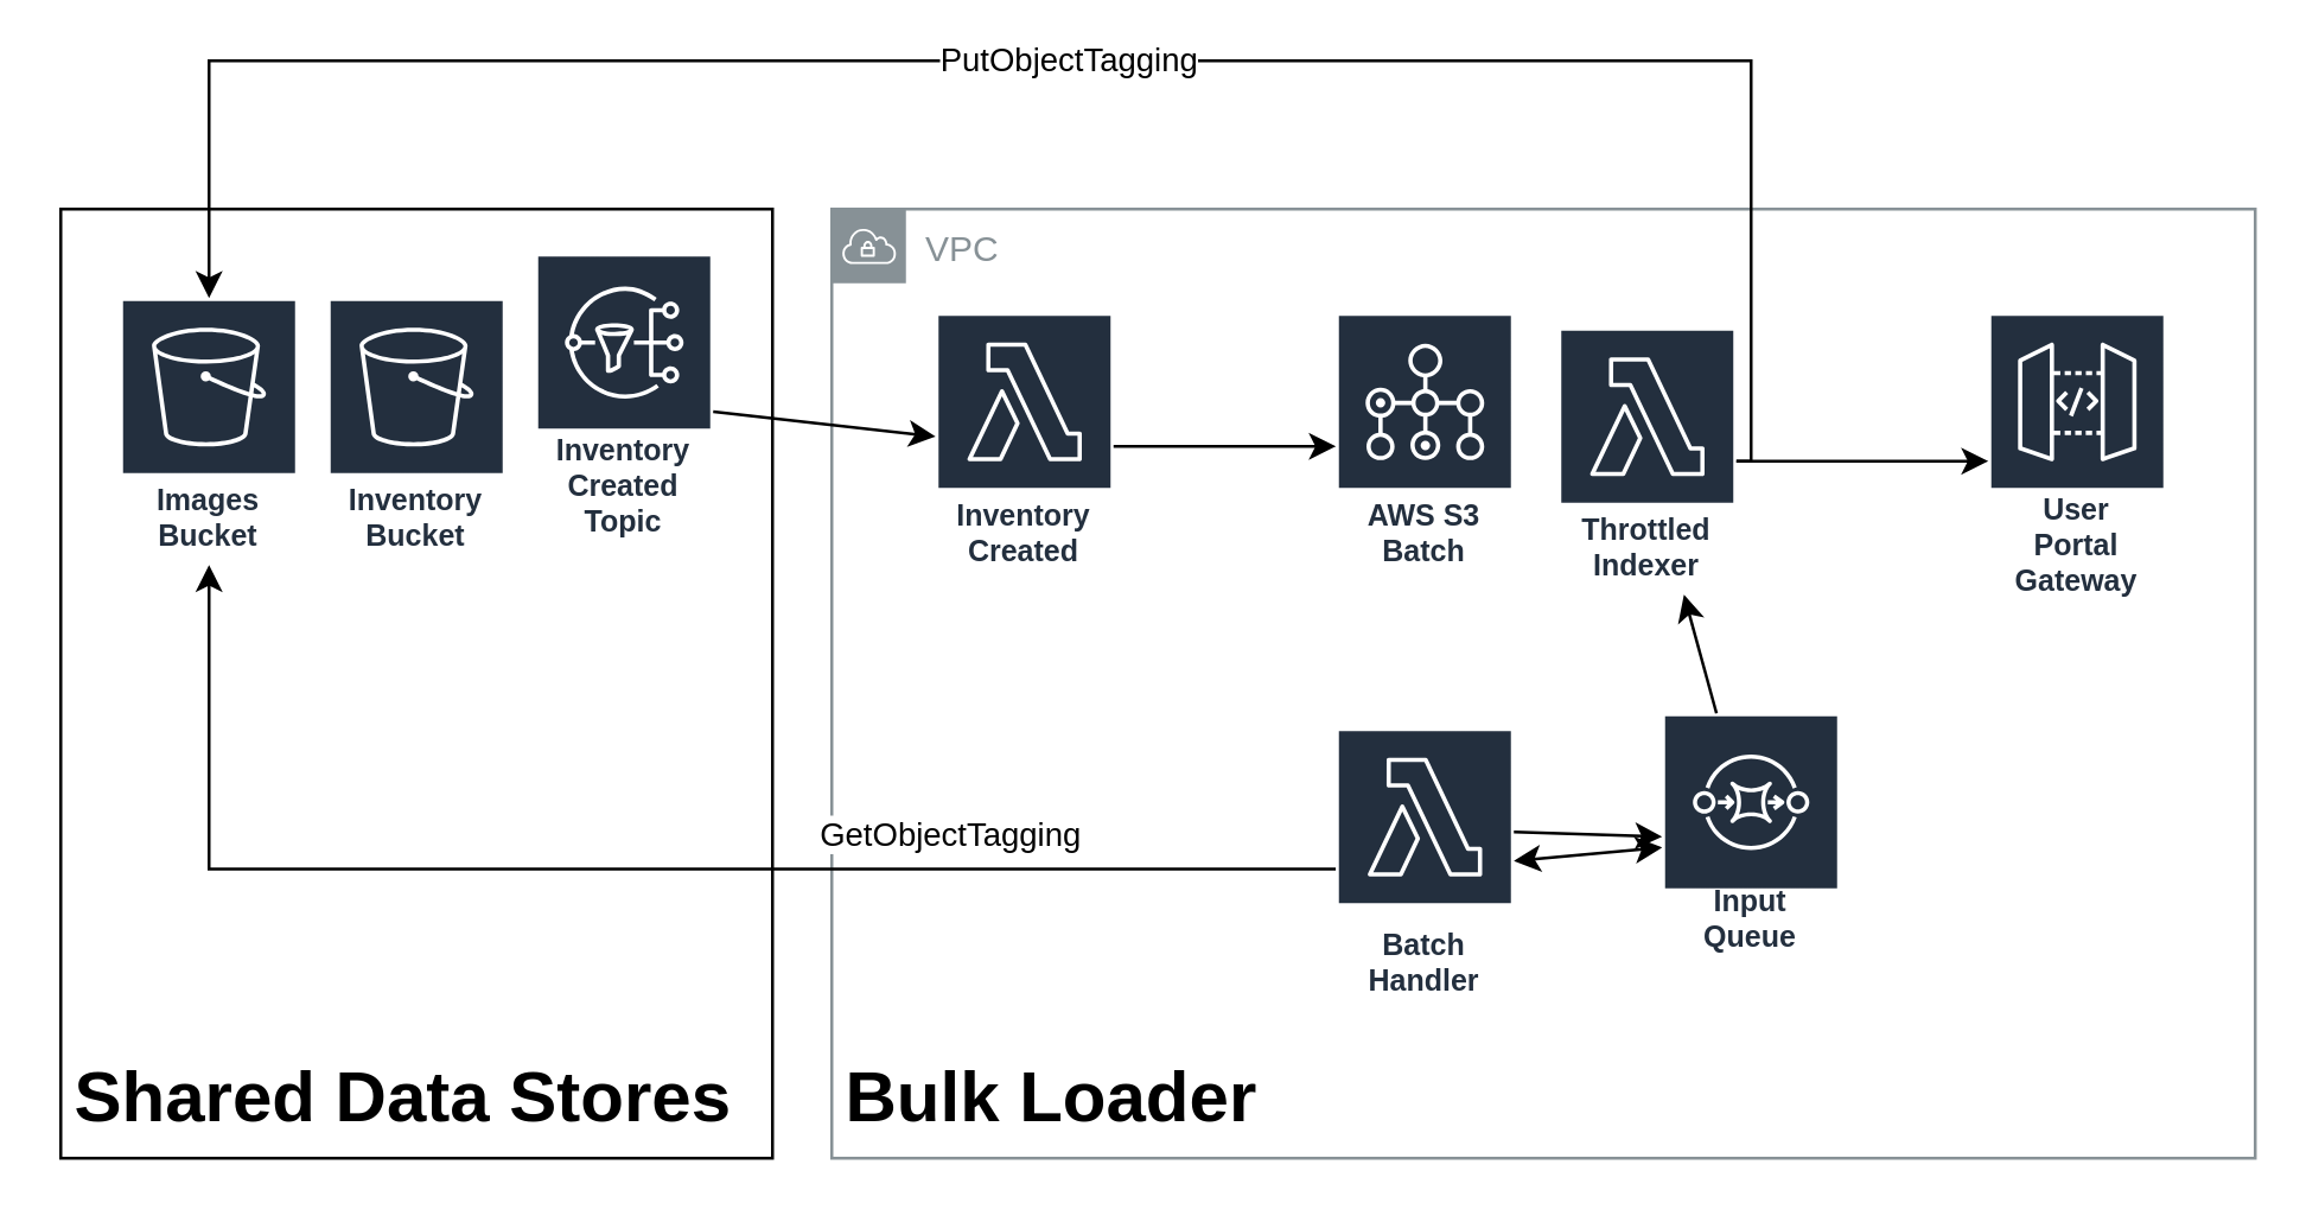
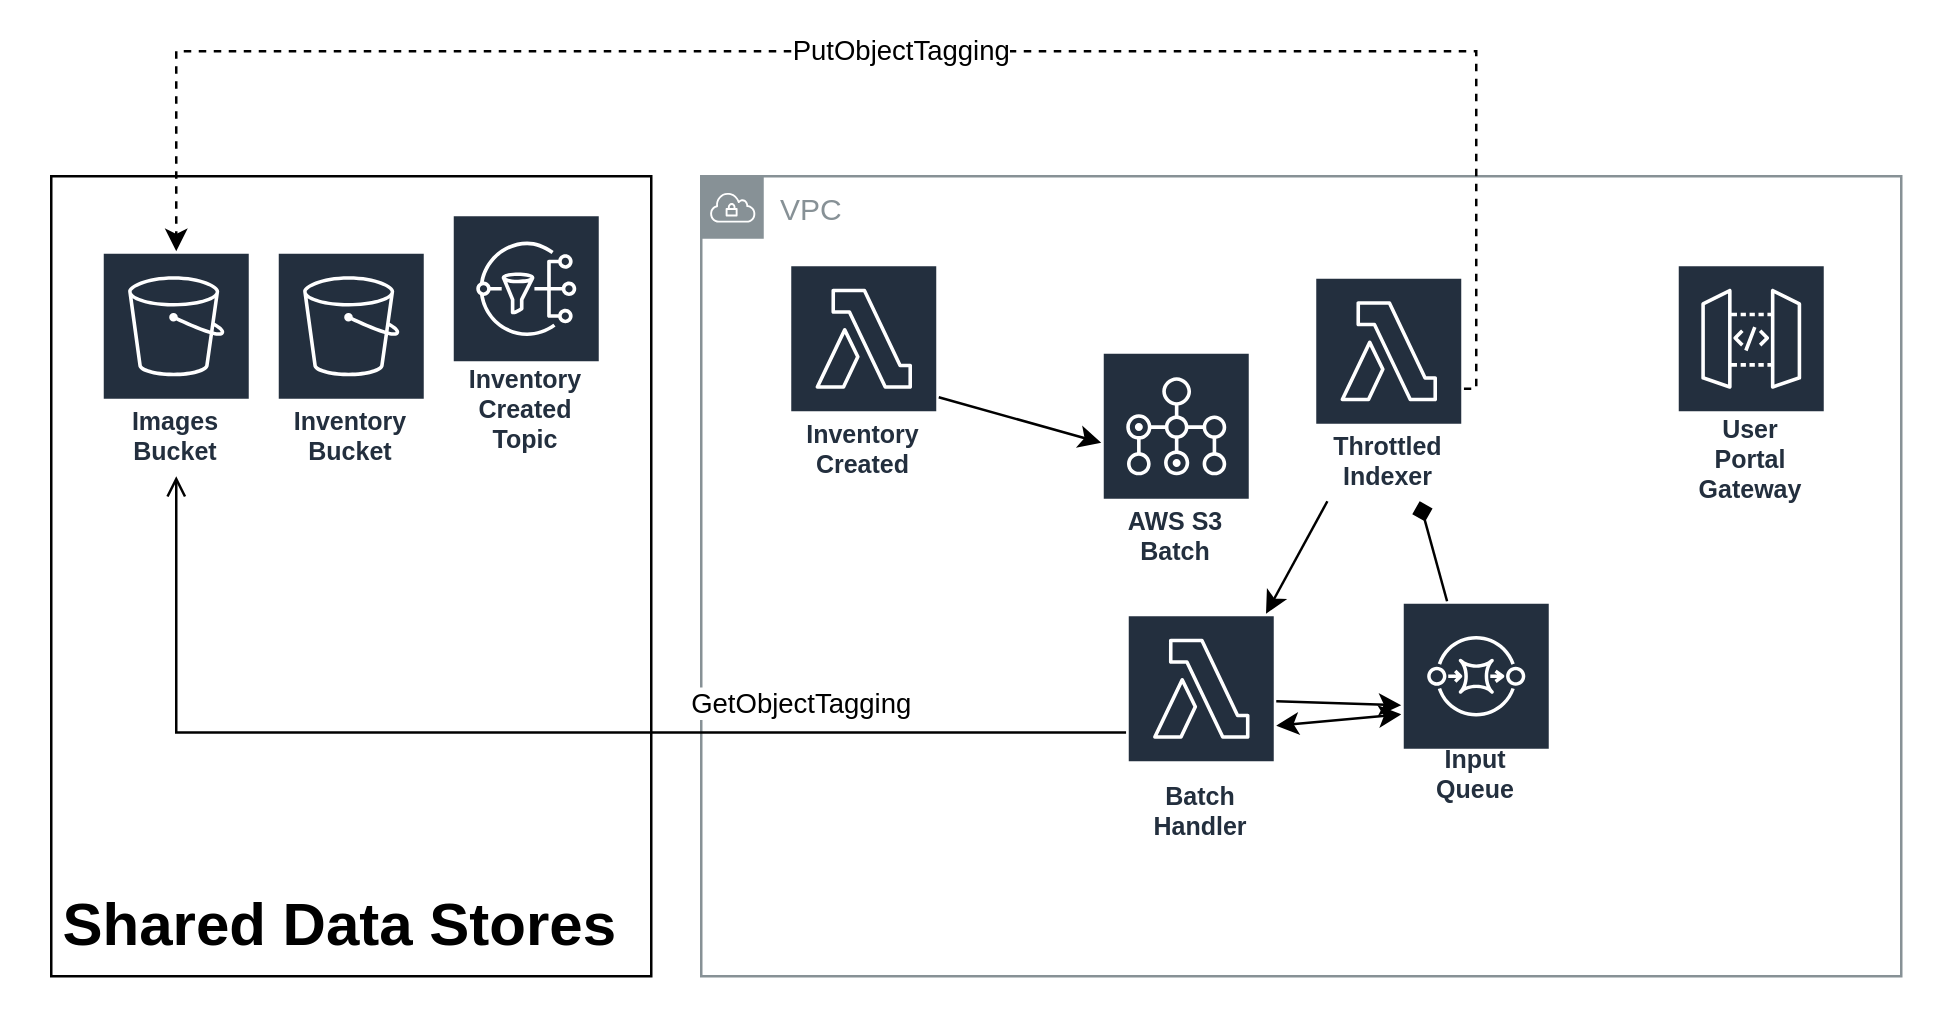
  <mxCell id="0" />
  <mxCell id="1" parent="0" />
  <mxCell id="2" value="VPC" style="outlineConnect=0;gradientColor=none;html=1;whiteSpace=wrap;fontSize=12;fontStyle=0;shape=mxgraph.aws4.group;grIcon=mxgraph.aws4.group_vpc;strokeColor=#879196;fillColor=none;verticalAlign=top;align=left;spacingLeft=30;fontColor=#879196;dashed=0;" parent="1" vertex="1"><mxGeometry x="280" y="70" width="480" height="320" as="geometry" /></mxCell>
  <mxCell id="3" value="" style="rounded=0;whiteSpace=wrap;html=1;" parent="1" vertex="1"><mxGeometry x="20" y="70" width="240" height="320" as="geometry" /></mxCell>
  <mxCell id="4" value="&lt;h1&gt;Shared Data Stores&lt;br&gt;&lt;/h1&gt;" style="text;html=1;strokeColor=none;fillColor=none;spacing=5;spacingTop=-20;whiteSpace=wrap;overflow=hidden;rounded=0;" parent="1" vertex="1"><mxGeometry x="20" y="350" width="240" height="40" as="geometry" /></mxCell>
  <mxCell id="5" value="Images Bucket" style="outlineConnect=0;fontColor=#232F3E;gradientColor=none;strokeColor=#ffffff;fillColor=#232F3E;dashed=0;verticalLabelPosition=middle;verticalAlign=bottom;align=center;html=1;whiteSpace=wrap;fontSize=10;fontStyle=1;spacing=3;shape=mxgraph.aws4.productIcon;prIcon=mxgraph.aws4.s3;" parent="1" vertex="1"><mxGeometry x="40" y="100" width="60" height="90" as="geometry" /></mxCell>
  <mxCell id="6" value="Inventory Bucket" style="outlineConnect=0;fontColor=#232F3E;gradientColor=none;strokeColor=#ffffff;fillColor=#232F3E;dashed=0;verticalLabelPosition=middle;verticalAlign=bottom;align=center;html=1;whiteSpace=wrap;fontSize=10;fontStyle=1;spacing=3;shape=mxgraph.aws4.productIcon;prIcon=mxgraph.aws4.s3;" parent="1" vertex="1"><mxGeometry x="110" y="100" width="60" height="90" as="geometry" /></mxCell>
  <mxCell id="7" value="Inventory&lt;br&gt;Created Topic" style="outlineConnect=0;fontColor=#232F3E;gradientColor=none;strokeColor=#ffffff;fillColor=#232F3E;dashed=0;verticalLabelPosition=middle;verticalAlign=bottom;align=center;html=1;whiteSpace=wrap;fontSize=10;fontStyle=1;spacing=3;shape=mxgraph.aws4.productIcon;prIcon=mxgraph.aws4.sns;" parent="1" vertex="1"><mxGeometry x="180" y="85" width="60" height="100" as="geometry" /></mxCell>
- <mxCell id="8" value="AWS S3 Batch" style="outlineConnect=0;fontColor=#232F3E;gradientColor=none;strokeColor=#ffffff;fillColor=#232F3E;dashed=0;verticalLabelPosition=middle;verticalAlign=bottom;align=center;html=1;whiteSpace=wrap;fontSize=10;fontStyle=1;spacing=3;shape=mxgraph.aws4.productIcon;prIcon=mxgraph.aws4.batch;" parent="1" vertex="1"><mxGeometry x="450" y="105" width="60" height="90" as="geometry" /></mxCell>
+ <mxCell id="8" value="AWS S3 Batch" style="outlineConnect=0;fontColor=#232F3E;gradientColor=none;strokeColor=#ffffff;fillColor=#232F3E;dashed=0;verticalLabelPosition=middle;verticalAlign=bottom;align=center;html=1;whiteSpace=wrap;fontSize=10;fontStyle=1;spacing=3;shape=mxgraph.aws4.productIcon;prIcon=mxgraph.aws4.batch;" parent="1" vertex="1"><mxGeometry x="440" y="140" width="60" height="90" as="geometry" /></mxCell>
  <mxCell id="9" value="Inventory&lt;br&gt;Created" style="outlineConnect=0;fontColor=#232F3E;gradientColor=none;strokeColor=#ffffff;fillColor=#232F3E;dashed=0;verticalLabelPosition=middle;verticalAlign=bottom;align=center;html=1;whiteSpace=wrap;fontSize=10;fontStyle=1;spacing=3;shape=mxgraph.aws4.productIcon;prIcon=mxgraph.aws4.lambda;" parent="1" vertex="1"><mxGeometry x="315" y="105" width="60" height="90" as="geometry" /></mxCell>
  <mxCell id="10" value="" style="endArrow=classic;html=1;" parent="1" source="9" target="8" edge="1"><mxGeometry width="50" height="50" relative="1" as="geometry"><mxPoint x="320" y="350" as="sourcePoint" /><mxPoint x="370" y="300" as="targetPoint" /></mxGeometry></mxCell>
- <mxCell id="11" value="" style="endArrow=classic;html=1;" parent="1" source="7" target="9" edge="1"><mxGeometry width="50" height="50" relative="1" as="geometry"><mxPoint x="320" y="350" as="sourcePoint" /><mxPoint x="370" y="300" as="targetPoint" /></mxGeometry></mxCell>
- <mxCell id="12" value="GetObjectTagging" style="edgeStyle=orthogonalEdgeStyle;rounded=0;orthogonalLoop=1;jettySize=auto;html=1;" edge="1" parent="1" source="13" target="5"><mxGeometry x="-0.461" y="-12" relative="1" as="geometry"><mxPoint as="offset" /></mxGeometry></mxCell>
+ <mxCell id="12" value="GetObjectTagging" style="edgeStyle=orthogonalEdgeStyle;rounded=0;orthogonalLoop=1;jettySize=auto;html=1;endArrow=open;" edge="1" parent="1" source="13" target="5"><mxGeometry x="-0.461" y="-12" relative="1" as="geometry"><mxPoint as="offset" /></mxGeometry></mxCell>
  <mxCell id="13" value="Batch&lt;br&gt;Handler" style="outlineConnect=0;fontColor=#232F3E;gradientColor=none;strokeColor=#ffffff;fillColor=#232F3E;dashed=0;verticalLabelPosition=middle;verticalAlign=bottom;align=center;html=1;whiteSpace=wrap;fontSize=10;fontStyle=1;spacing=3;shape=mxgraph.aws4.productIcon;prIcon=mxgraph.aws4.lambda;" parent="1" vertex="1"><mxGeometry x="450" y="245" width="60" height="95" as="geometry" /></mxCell>
  <mxCell id="14" value="" style="endArrow=classic;startArrow=classic;html=1;" parent="1" source="13" target="15" edge="1"><mxGeometry width="50" height="50" relative="1" as="geometry"><mxPoint x="390" y="360" as="sourcePoint" /><mxPoint x="440" y="310" as="targetPoint" /></mxGeometry></mxCell>
  <mxCell id="15" value="Input&lt;br&gt;Queue" style="outlineConnect=0;fontColor=#232F3E;gradientColor=none;strokeColor=#ffffff;fillColor=#232F3E;dashed=0;verticalLabelPosition=middle;verticalAlign=bottom;align=center;html=1;whiteSpace=wrap;fontSize=10;fontStyle=1;spacing=3;shape=mxgraph.aws4.productIcon;prIcon=mxgraph.aws4.sqs;" parent="1" vertex="1"><mxGeometry x="560" y="240" width="60" height="85" as="geometry" /></mxCell>
  <mxCell id="16" value="" style="endArrow=classic;html=1;" parent="1" target="15" edge="1"><mxGeometry width="50" height="50" relative="1" as="geometry"><mxPoint x="510" y="280" as="sourcePoint" /><mxPoint x="560" y="270" as="targetPoint" /></mxGeometry></mxCell>
- <mxCell id="17" value="PutObjectTagging" style="edgeStyle=orthogonalEdgeStyle;rounded=0;orthogonalLoop=1;jettySize=auto;html=1;" edge="1" parent="1" source="18" target="5"><mxGeometry relative="1" as="geometry"><mxPoint x="50" y="20" as="targetPoint" /><Array as="points"><mxPoint x="590" y="20" /><mxPoint x="70" y="20" /></Array></mxGeometry></mxCell>
+ <mxCell id="17" value="PutObjectTagging" style="edgeStyle=orthogonalEdgeStyle;rounded=0;orthogonalLoop=1;jettySize=auto;html=1;dashed=1;" edge="1" parent="1" source="18" target="5"><mxGeometry relative="1" as="geometry"><mxPoint x="50" y="20" as="targetPoint" /><Array as="points"><mxPoint x="590" y="20" /><mxPoint x="70" y="20" /></Array></mxGeometry></mxCell>
  <mxCell id="18" value="Throttled&lt;br&gt;Indexer" style="outlineConnect=0;fontColor=#232F3E;gradientColor=none;strokeColor=#ffffff;fillColor=#232F3E;dashed=0;verticalLabelPosition=middle;verticalAlign=bottom;align=center;html=1;whiteSpace=wrap;fontSize=10;fontStyle=1;spacing=3;shape=mxgraph.aws4.productIcon;prIcon=mxgraph.aws4.lambda;" parent="1" vertex="1"><mxGeometry x="525" y="110" width="60" height="90" as="geometry" /></mxCell>
- <mxCell id="19" value="" style="endArrow=classic;html=1;" parent="1" source="15" target="18" edge="1"><mxGeometry width="50" height="50" relative="1" as="geometry"><mxPoint x="390" y="360" as="sourcePoint" /><mxPoint x="440" y="310" as="targetPoint" /></mxGeometry></mxCell>
+ <mxCell id="19" value="" style="endArrow=diamond;html=1;" parent="1" source="15" target="18" edge="1"><mxGeometry width="50" height="50" relative="1" as="geometry"><mxPoint x="390" y="360" as="sourcePoint" /><mxPoint x="440" y="310" as="targetPoint" /></mxGeometry></mxCell>
  <mxCell id="20" value="User&lt;br&gt;Portal&lt;br&gt;Gateway" style="outlineConnect=0;fontColor=#232F3E;gradientColor=none;strokeColor=#ffffff;fillColor=#232F3E;dashed=0;verticalLabelPosition=middle;verticalAlign=bottom;align=center;html=1;whiteSpace=wrap;fontSize=10;fontStyle=1;spacing=3;shape=mxgraph.aws4.productIcon;prIcon=mxgraph.aws4.api_gateway;" parent="1" vertex="1"><mxGeometry x="670" y="105" width="60" height="100" as="geometry" /></mxCell>
- <mxCell id="21" value="" style="endArrow=classic;html=1;" parent="1" source="18" target="20" edge="1"><mxGeometry width="50" height="50" relative="1" as="geometry"><mxPoint x="390" y="360" as="sourcePoint" /><mxPoint x="440" y="310" as="targetPoint" /></mxGeometry></mxCell>
- <mxCell id="22" value="&lt;h1&gt;Bulk Loader&lt;br&gt;&lt;/h1&gt;" style="text;html=1;strokeColor=none;fillColor=none;spacing=5;spacingTop=-20;whiteSpace=wrap;overflow=hidden;rounded=0;" parent="1" vertex="1"><mxGeometry x="280" y="350" width="240" height="40" as="geometry" /></mxCell>
+ <mxCell id="21" value="" style="endArrow=classic;html=1;" parent="1" source="18" target="13" edge="1"><mxGeometry width="50" height="50" relative="1" as="geometry"><mxPoint x="390" y="360" as="sourcePoint" /><mxPoint x="440" y="310" as="targetPoint" /></mxGeometry></mxCell>
